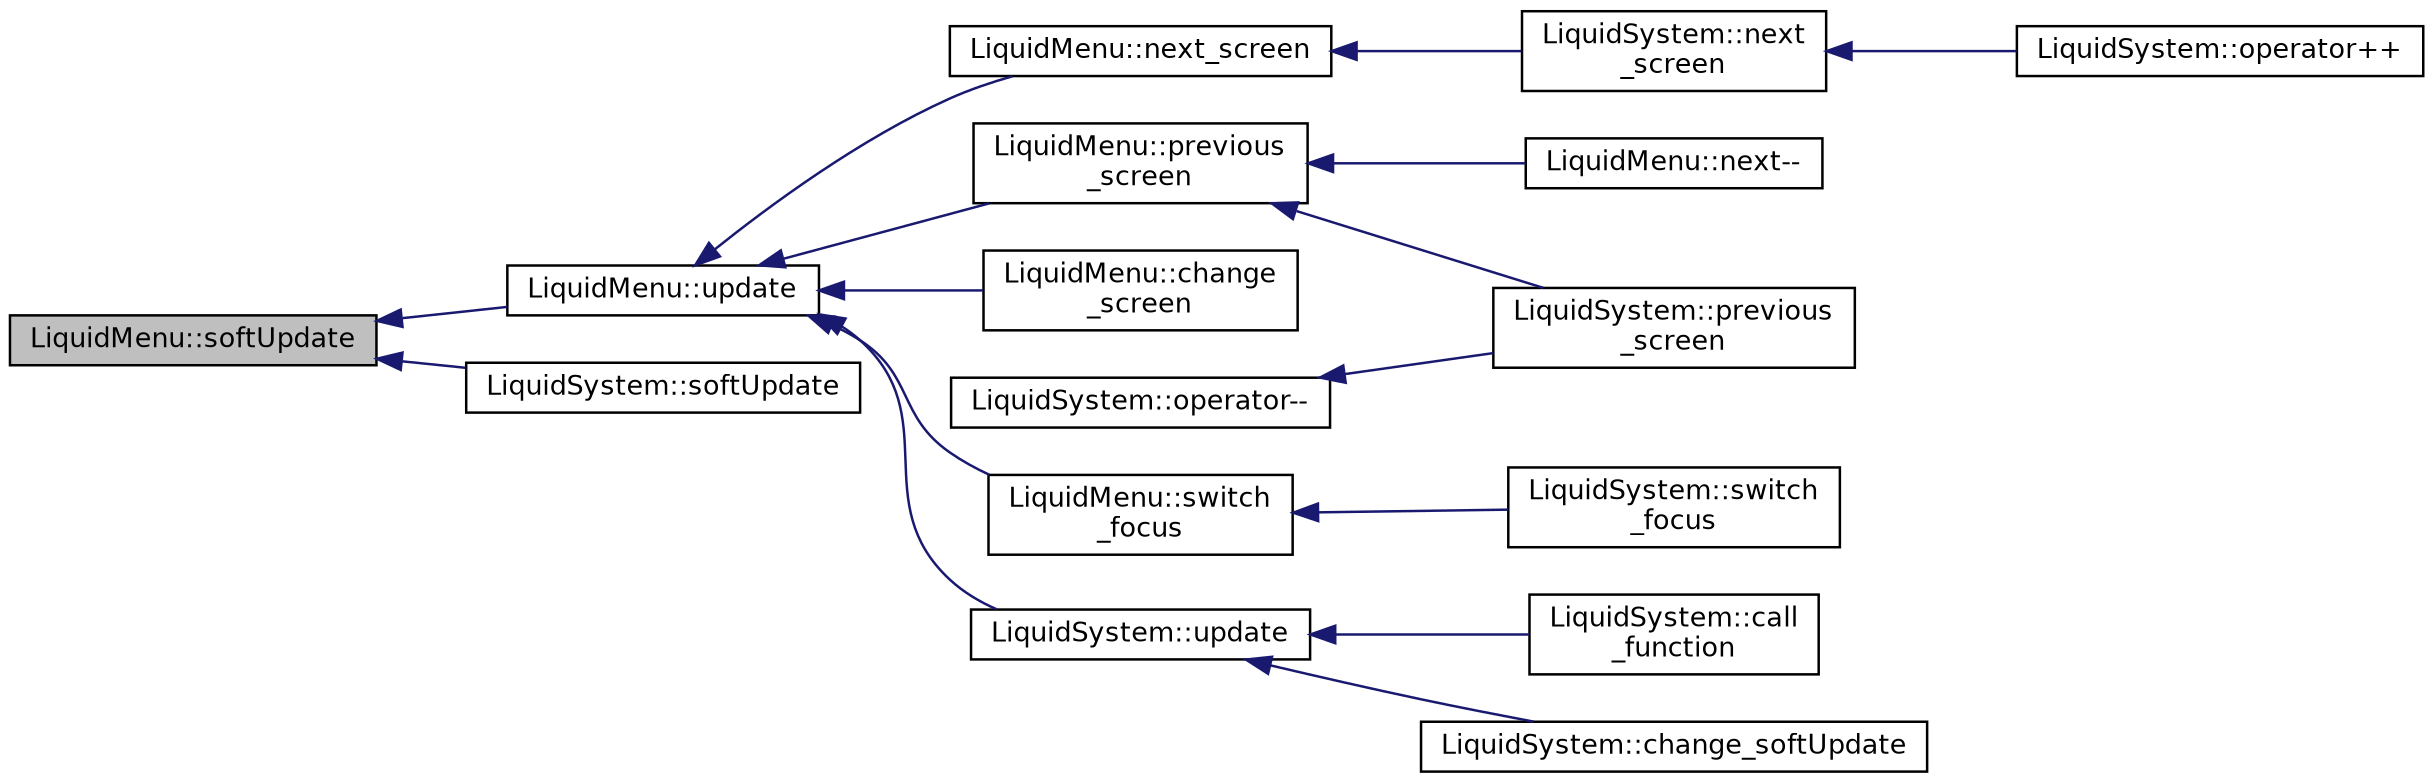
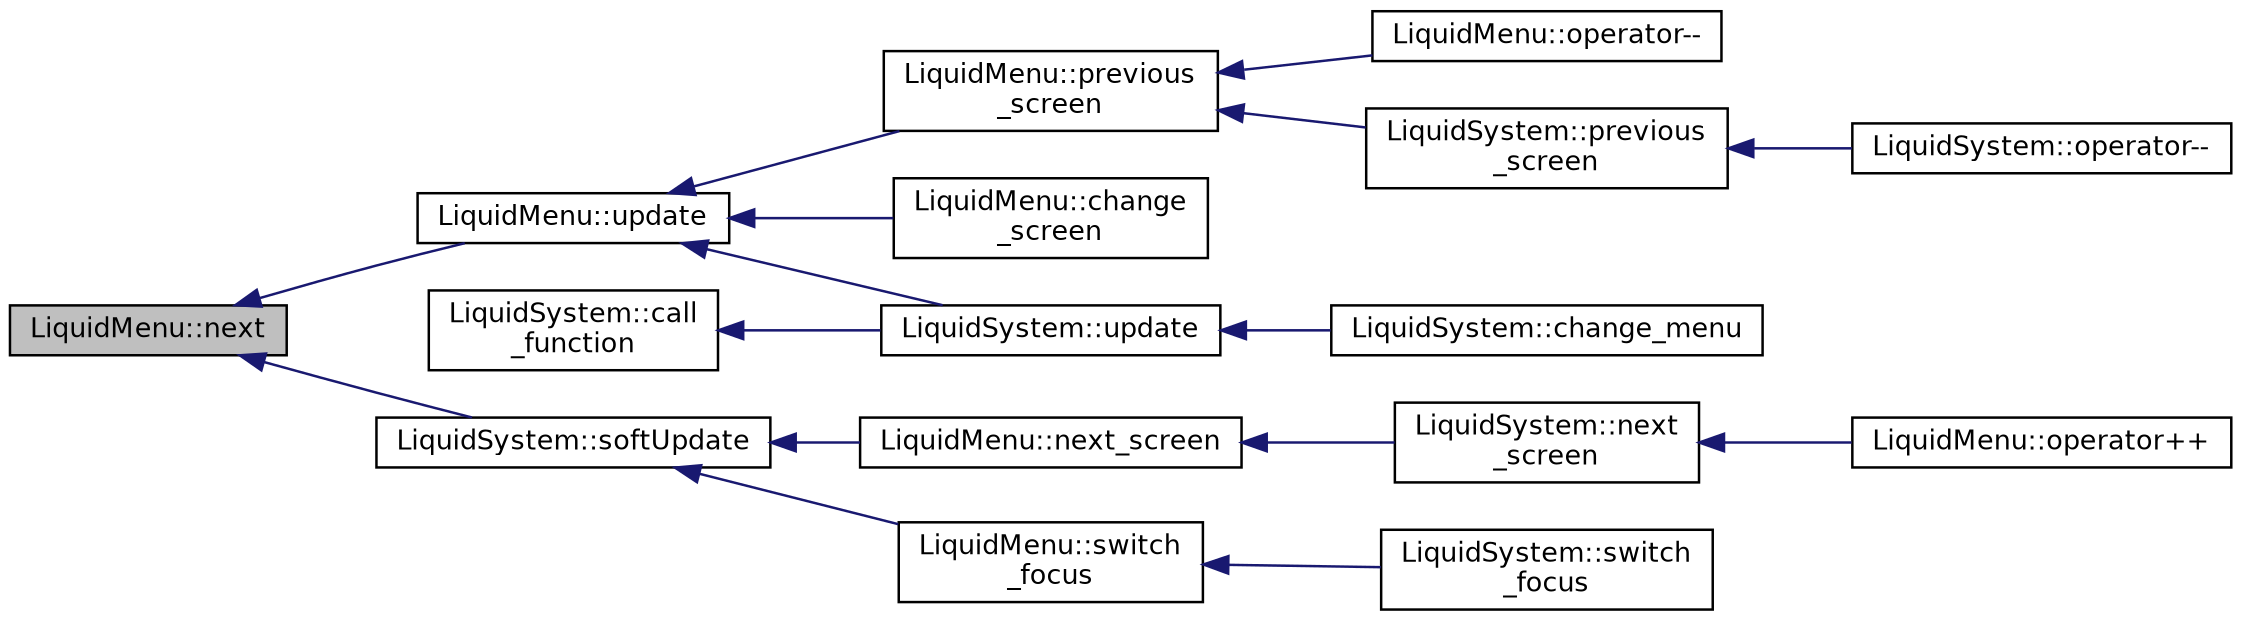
  digraph {
    rankdir=LR
    node [color=black fillcolor=white fontname=Helvetica fontsize=11 shape=record style=filled]
    edge [color=midnightblue dir=back fontname=Helvetica fontsize=11 labelfontname=Helvetica labelfontsize=11 style=solid]
-   n1 [fillcolor=grey75 fontcolor=black height=0.2 label="LiquidMenu::softUpdate" width=0.4]
+   n1 [fillcolor=grey75 fontcolor=black height=0.2 label="LiquidMenu::next" width=0.4]
    n2 [height=0.2 label="LiquidMenu::update" width=0.4]
    n3 [height=0.2 label="LiquidSystem::softUpdate" width=0.4]
    n4 [height=0.2 label="LiquidMenu::next_screen" width=0.4]
    n5 [height=0.2 label="LiquidMenu::previous\l_screen" width=0.4]
    n6 [height=0.2 label="LiquidMenu::change\l_screen" width=0.4]
    n7 [height=0.2 label="LiquidMenu::switch\l_focus" width=0.4]
    n8 [height=0.2 label="LiquidSystem::update" width=0.4]
    n9 [height=0.2 label="LiquidSystem::next\l_screen" width=0.4]
-   n10 [height=0.2 label="LiquidMenu::next--" width=0.4]
+   n10 [height=0.2 label="LiquidMenu::operator--" width=0.4]
    n11 [height=0.2 label="LiquidSystem::previous\l_screen" width=0.4]
    n12 [height=0.2 label="LiquidSystem::switch\l_focus" width=0.4]
    n13 [height=0.2 label="LiquidSystem::call\l_function" width=0.4]
-   n14 [height=0.2 label="LiquidSystem::change_softUpdate" width=0.4]
-   n15 [height=0.2 label="LiquidSystem::operator++" width=0.4]
+   n14 [height=0.2 label="LiquidSystem::change_menu" width=0.4]
+   n15 [height=0.2 label="LiquidMenu::operator++" width=0.4]
    n16 [height=0.2 label="LiquidSystem::operator--" width=0.4]
    n1 -> n2
    n1 -> n3
-   n2 -> n4
+   n3 -> n4
    n2 -> n5
    n2 -> n6
-   n2 -> n7
+   n3 -> n7
    n2 -> n8
    n4 -> n9
    n5 -> n10
    n5 -> n11
    n7 -> n12
-   n8 -> n13
+   n13 -> n8
    n8 -> n14
    n9 -> n15
-   n16 -> n11
+   n11 -> n16
  }
